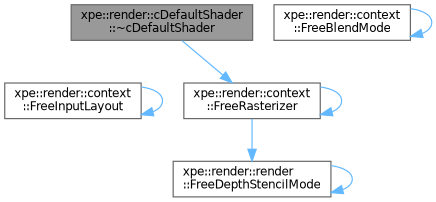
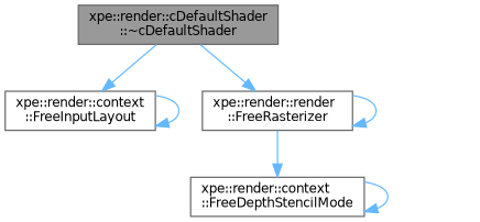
  digraph {
    rankdir=TB
    node [color=grey40 fillcolor=white fontname=Helvetica fontsize=10 shape=box style=filled]
    edge [color=steelblue1 fontname=Helvetica fontsize=10 labelfontname=Helvetica labelfontsize=10 style=solid]
    n1 [color=gray40 fillcolor=grey60 fontcolor=black height=0.2 label="xpe::render::cDefaultShader\l::~cDefaultShader" width=0.4]
    n2 [height=0.2 label="xpe::render::context\l::FreeInputLayout" width=0.4]
-   n3 [height=0.2 label="xpe::render::context\l::FreeRasterizer" width=0.4]
-   n4 [height=0.2 label="xpe::render::context\l::FreeBlendMode" width=0.4]
-   n5 [height=0.2 label="xpe::render::render\l::FreeDepthStencilMode" width=0.4]
+   n3 [height=0.2 label="xpe::render::render\l::FreeRasterizer" width=0.4]
+   n5 [height=0.2 label="xpe::render::context\l::FreeDepthStencilMode" width=0.4]
+   n1 -> n2
    n1 -> n3
    n2 -> n2
    n3 -> n3
    n3 -> n5
-   n4 -> n4
    n5 -> n5
  }
